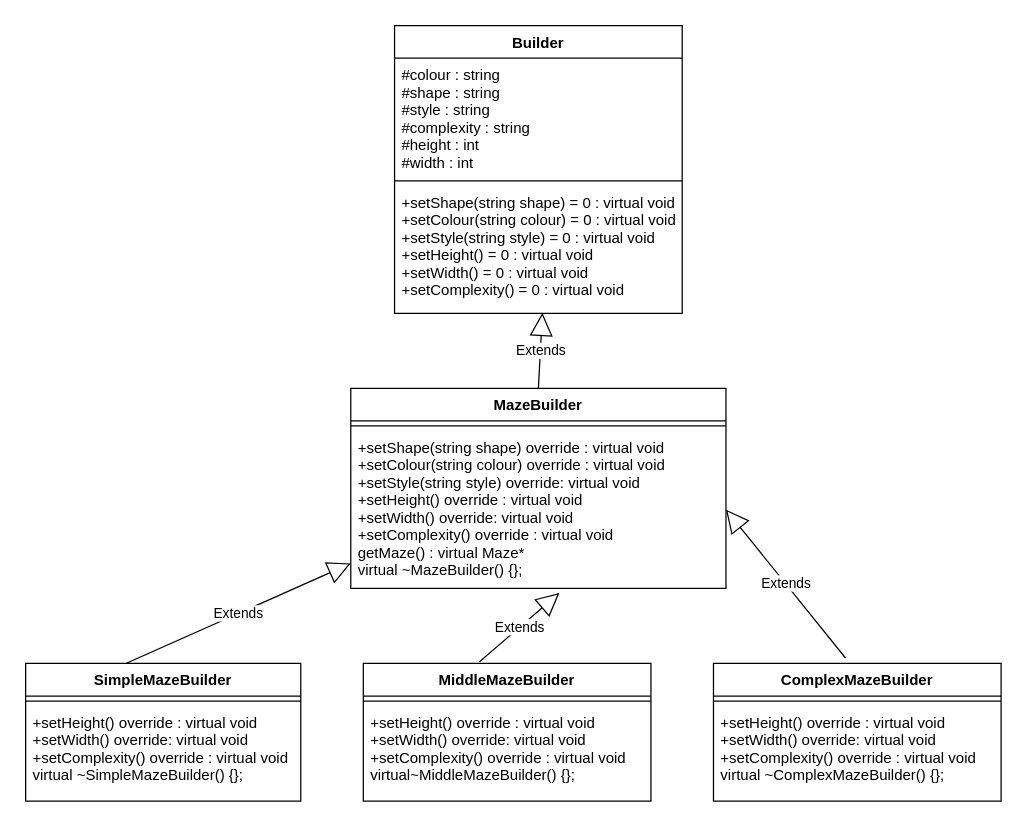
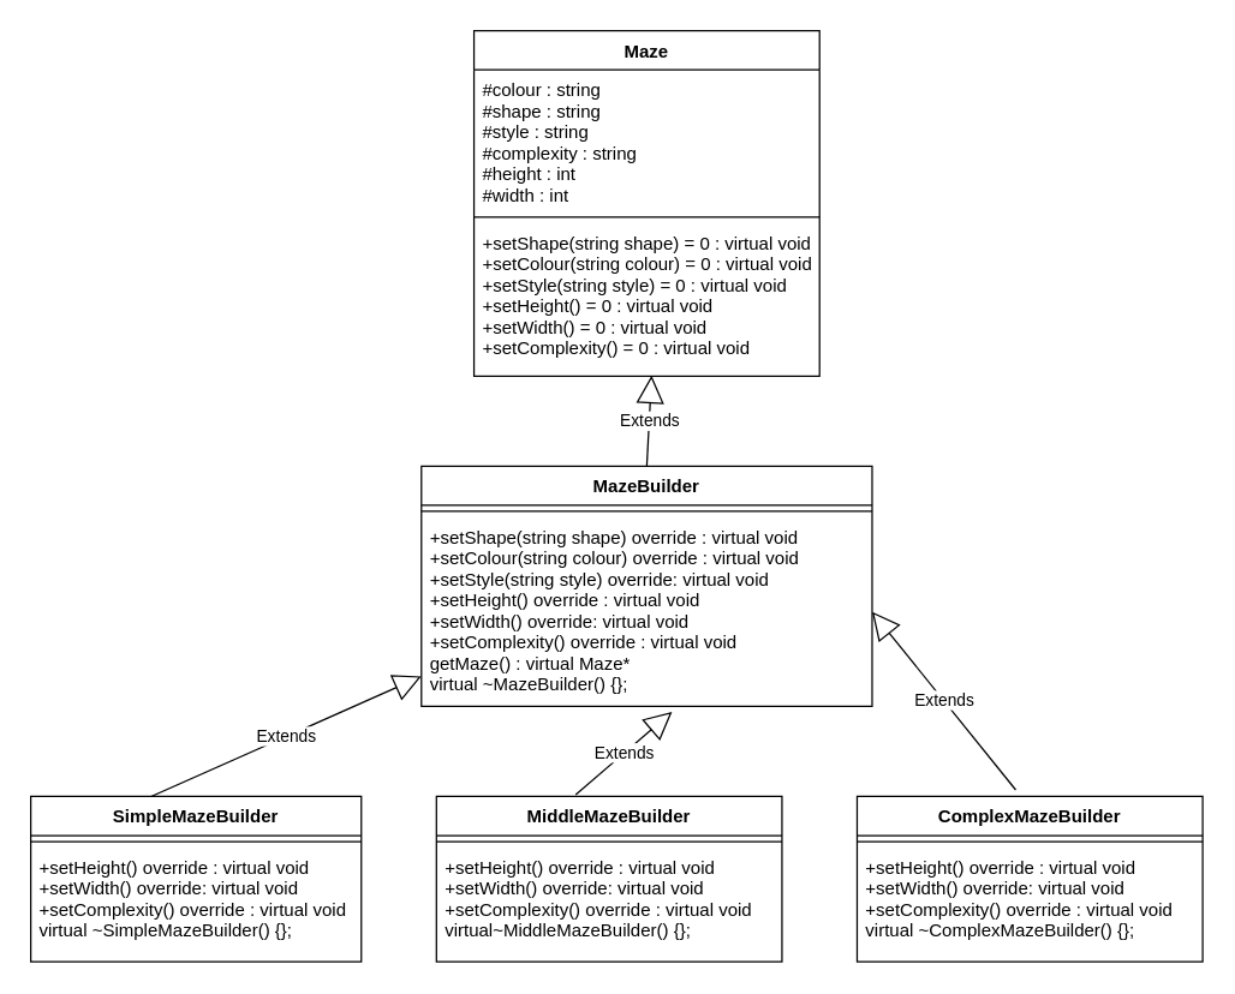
  <mxCell id="0" />
  <mxCell id="1" parent="0" />
- <mxCell id="2" value="Builder" style="swimlane;fontStyle=1;align=center;verticalAlign=top;childLayout=stackLayout;horizontal=1;startSize=26;horizontalStack=0;resizeParent=1;resizeParentMax=0;resizeLast=0;collapsible=1;marginBottom=0;" vertex="1" parent="1"><mxGeometry x="315" y="20" width="230" height="230" as="geometry" /></mxCell>
+ <mxCell id="2" value="Maze" style="swimlane;fontStyle=1;align=center;verticalAlign=top;childLayout=stackLayout;horizontal=1;startSize=26;horizontalStack=0;resizeParent=1;resizeParentMax=0;resizeLast=0;collapsible=1;marginBottom=0;" vertex="1" parent="1"><mxGeometry x="315" y="20" width="230" height="230" as="geometry" /></mxCell>
  <mxCell id="3" value="#colour : string&#10;#shape : string&#10;#style : string&#10;#complexity : string&#10;#height : int&#10;#width : int" style="text;strokeColor=none;fillColor=none;align=left;verticalAlign=top;spacingLeft=4;spacingRight=4;overflow=hidden;rotatable=0;points=[[0,0.5],[1,0.5]];portConstraint=eastwest;" vertex="1" parent="2"><mxGeometry y="26" width="230" height="94" as="geometry" /></mxCell>
  <mxCell id="4" value="" style="line;strokeWidth=1;fillColor=none;align=left;verticalAlign=middle;spacingTop=-1;spacingLeft=3;spacingRight=3;rotatable=0;labelPosition=right;points=[];portConstraint=eastwest;strokeColor=inherit;" vertex="1" parent="2"><mxGeometry y="120" width="230" height="8" as="geometry" /></mxCell>
  <mxCell id="5" value="+setShape(string shape) = 0 : virtual void&#10;+setColour(string colour) = 0 : virtual void&#10;+setStyle(string style) = 0 : virtual void&#10;+setHeight() = 0 : virtual void &#10;+setWidth() = 0 : virtual void&#10;+setComplexity() = 0 : virtual void" style="text;strokeColor=none;fillColor=none;align=left;verticalAlign=top;spacingLeft=4;spacingRight=4;overflow=hidden;rotatable=0;points=[[0,0.5],[1,0.5]];portConstraint=eastwest;" vertex="1" parent="2"><mxGeometry y="128" width="230" height="102" as="geometry" /></mxCell>
  <mxCell id="6" value="MazeBuilder" style="swimlane;fontStyle=1;align=center;verticalAlign=top;childLayout=stackLayout;horizontal=1;startSize=26;horizontalStack=0;resizeParent=1;resizeParentMax=0;resizeLast=0;collapsible=1;marginBottom=0;" vertex="1" parent="1"><mxGeometry x="280" y="310" width="300" height="160" as="geometry" /></mxCell>
  <mxCell id="7" value="" style="line;strokeWidth=1;fillColor=none;align=left;verticalAlign=middle;spacingTop=-1;spacingLeft=3;spacingRight=3;rotatable=0;labelPosition=right;points=[];portConstraint=eastwest;strokeColor=inherit;" vertex="1" parent="6"><mxGeometry y="26" width="300" height="8" as="geometry" /></mxCell>
  <mxCell id="8" value="+setShape(string shape) override : virtual void&#10;+setColour(string colour) override : virtual void&#10;+setStyle(string style) override: virtual void&#10;+setHeight() override : virtual void &#10;+setWidth() override: virtual void&#10;+setComplexity() override : virtual void&#10;getMaze() : virtual Maze*&#10;&#09;virtual ~MazeBuilder() {};" style="text;strokeColor=none;fillColor=none;align=left;verticalAlign=top;spacingLeft=4;spacingRight=4;overflow=hidden;rotatable=0;points=[[0,0.5],[1,0.5]];portConstraint=eastwest;" vertex="1" parent="6"><mxGeometry y="34" width="300" height="126" as="geometry" /></mxCell>
  <mxCell id="9" value="SimpleMazeBuilder" style="swimlane;fontStyle=1;align=center;verticalAlign=top;childLayout=stackLayout;horizontal=1;startSize=26;horizontalStack=0;resizeParent=1;resizeParentMax=0;resizeLast=0;collapsible=1;marginBottom=0;" vertex="1" parent="1"><mxGeometry x="20" y="530" width="220" height="110" as="geometry" /></mxCell>
  <mxCell id="10" value="" style="line;strokeWidth=1;fillColor=none;align=left;verticalAlign=middle;spacingTop=-1;spacingLeft=3;spacingRight=3;rotatable=0;labelPosition=right;points=[];portConstraint=eastwest;strokeColor=inherit;" vertex="1" parent="9"><mxGeometry y="26" width="220" height="8" as="geometry" /></mxCell>
  <mxCell id="11" value="+setHeight() override : virtual void &#10;+setWidth() override: virtual void&#10;+setComplexity() override : virtual void&#10;virtual ~SimpleMazeBuilder() {};&#10;" style="text;strokeColor=none;fillColor=none;align=left;verticalAlign=top;spacingLeft=4;spacingRight=4;overflow=hidden;rotatable=0;points=[[0,0.5],[1,0.5]];portConstraint=eastwest;" vertex="1" parent="9"><mxGeometry y="34" width="220" height="76" as="geometry" /></mxCell>
  <mxCell id="12" value="MiddleMazeBuilder" style="swimlane;fontStyle=1;align=center;verticalAlign=top;childLayout=stackLayout;horizontal=1;startSize=26;horizontalStack=0;resizeParent=1;resizeParentMax=0;resizeLast=0;collapsible=1;marginBottom=0;" vertex="1" parent="1"><mxGeometry x="290" y="530" width="230" height="110" as="geometry" /></mxCell>
  <mxCell id="13" value="" style="line;strokeWidth=1;fillColor=none;align=left;verticalAlign=middle;spacingTop=-1;spacingLeft=3;spacingRight=3;rotatable=0;labelPosition=right;points=[];portConstraint=eastwest;strokeColor=inherit;" vertex="1" parent="12"><mxGeometry y="26" width="230" height="8" as="geometry" /></mxCell>
  <mxCell id="14" value="+setHeight() override : virtual void &#10;+setWidth() override: virtual void&#10;+setComplexity() override : virtual void&#10;virtual~MiddleMazeBuilder() {};" style="text;strokeColor=none;fillColor=none;align=left;verticalAlign=top;spacingLeft=4;spacingRight=4;overflow=hidden;rotatable=0;points=[[0,0.5],[1,0.5]];portConstraint=eastwest;" vertex="1" parent="12"><mxGeometry y="34" width="230" height="76" as="geometry" /></mxCell>
  <mxCell id="15" value="ComplexMazeBuilder" style="swimlane;fontStyle=1;align=center;verticalAlign=top;childLayout=stackLayout;horizontal=1;startSize=26;horizontalStack=0;resizeParent=1;resizeParentMax=0;resizeLast=0;collapsible=1;marginBottom=0;" vertex="1" parent="1"><mxGeometry x="570" y="530" width="230" height="110" as="geometry" /></mxCell>
  <mxCell id="16" value="" style="line;strokeWidth=1;fillColor=none;align=left;verticalAlign=middle;spacingTop=-1;spacingLeft=3;spacingRight=3;rotatable=0;labelPosition=right;points=[];portConstraint=eastwest;strokeColor=inherit;" vertex="1" parent="15"><mxGeometry y="26" width="230" height="8" as="geometry" /></mxCell>
  <mxCell id="17" value="+setHeight() override : virtual void &#10;+setWidth() override: virtual void&#10;+setComplexity() override : virtual void&#10;virtual ~ComplexMazeBuilder() {};" style="text;strokeColor=none;fillColor=none;align=left;verticalAlign=top;spacingLeft=4;spacingRight=4;overflow=hidden;rotatable=0;points=[[0,0.5],[1,0.5]];portConstraint=eastwest;" vertex="1" parent="15"><mxGeometry y="34" width="230" height="76" as="geometry" /></mxCell>
  <mxCell id="18" value="Extends" style="endArrow=block;endSize=16;endFill=0;html=1;rounded=0;exitX=0.5;exitY=0;exitDx=0;exitDy=0;entryX=0.514;entryY=0.996;entryDx=0;entryDy=0;entryPerimeter=0;" edge="1" parent="1" source="6" target="5"><mxGeometry width="160" relative="1" as="geometry"><mxPoint x="400" y="280" as="sourcePoint" /><mxPoint x="560" y="280" as="targetPoint" /></mxGeometry></mxCell>
  <mxCell id="19" value="Extends" style="endArrow=block;endSize=16;endFill=0;html=1;rounded=0;entryX=0;entryY=0.841;entryDx=0;entryDy=0;entryPerimeter=0;exitX=0.364;exitY=0;exitDx=0;exitDy=0;exitPerimeter=0;" edge="1" parent="1" source="9" target="8"><mxGeometry width="160" relative="1" as="geometry"><mxPoint x="30" y="500" as="sourcePoint" /><mxPoint x="190" y="500" as="targetPoint" /></mxGeometry></mxCell>
  <mxCell id="20" value="Extends" style="endArrow=block;endSize=16;endFill=0;html=1;rounded=0;exitX=0.403;exitY=-0.011;exitDx=0;exitDy=0;exitPerimeter=0;entryX=0.556;entryY=1.029;entryDx=0;entryDy=0;entryPerimeter=0;" edge="1" parent="1" source="12" target="8"><mxGeometry width="160" relative="1" as="geometry"><mxPoint x="360" y="510" as="sourcePoint" /><mxPoint x="520" y="510" as="targetPoint" /></mxGeometry></mxCell>
  <mxCell id="21" value="Extends" style="endArrow=block;endSize=16;endFill=0;html=1;rounded=0;exitX=0.459;exitY=-0.04;exitDx=0;exitDy=0;exitPerimeter=0;entryX=1;entryY=0.5;entryDx=0;entryDy=0;" edge="1" parent="1" source="15" target="8"><mxGeometry width="160" relative="1" as="geometry"><mxPoint x="670" y="470" as="sourcePoint" /><mxPoint x="830" y="470" as="targetPoint" /></mxGeometry></mxCell>
